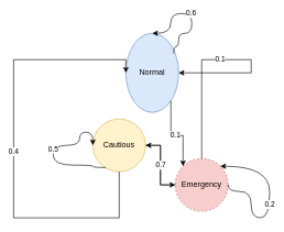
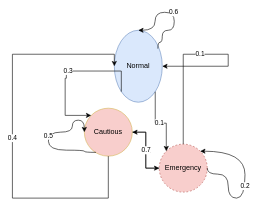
  <mxCell id="0" />
  <mxCell id="1" parent="0" />
  <mxCell id="2" value="Normal" style="ellipse;whiteSpace=wrap;html=1;aspect=fixed;fillColor=#dae8fc;strokeColor=#6c8ebf;" parent="1" vertex="1"><mxGeometry x="190" y="50" width="80" height="120" as="geometry" /></mxCell>
- <mxCell id="3" value="Cautious" style="ellipse;whiteSpace=wrap;html=1;aspect=fixed;fillColor=#fff2cc;strokeColor=#d6b656;" parent="1" vertex="1"><mxGeometry x="140" y="180" width="80" height="80" as="geometry" /></mxCell>
+ <mxCell id="3" value="Cautious" style="ellipse;whiteSpace=wrap;html=1;aspect=fixed;fillColor=#f8cecc;strokeColor=#d6b656;" parent="1" vertex="1"><mxGeometry x="140" y="180" width="80" height="80" as="geometry" /></mxCell>
  <mxCell id="4" value="Emergency" style="ellipse;whiteSpace=wrap;html=1;aspect=fixed;fillColor=#f8cecc;strokeColor=#b85450;dashed=1;" parent="1" vertex="1"><mxGeometry x="265" y="240" width="80" height="80" as="geometry" /></mxCell>
+ <mxCell id="5" value="0.3" style="edgeStyle=orthogonalEdgeStyle;rounded=0;orthogonalLoop=1;jettySize=auto;html=1;exitX=0;exitY=1;exitDx=0;exitDy=0;" parent="1" source="2" target="3" edge="1"><mxGeometry relative="1" as="geometry"><Array as="points"><mxPoint x="110" y="118" /><mxPoint x="110" y="130" /><mxPoint x="108" y="130" /><mxPoint x="108" y="192" /></Array></mxGeometry></mxCell>
  <mxCell id="6" value="0.1" style="edgeStyle=orthogonalEdgeStyle;rounded=0;orthogonalLoop=1;jettySize=auto;html=1;exitX=1;exitY=1;exitDx=0;exitDy=0;entryX=0;entryY=0;entryDx=0;entryDy=0;" parent="1" source="2" target="4" edge="1"><mxGeometry relative="1" as="geometry" /></mxCell>
  <mxCell id="7" value="0.6" style="edgeStyle=orthogonalEdgeStyle;rounded=0;orthogonalLoop=1;jettySize=auto;html=1;exitX=0.908;exitY=0.255;exitDx=0;exitDy=0;entryX=0.5;entryY=0;entryDx=0;entryDy=0;curved=1;exitPerimeter=0;" parent="1" source="2" target="2" edge="1"><mxGeometry relative="1" as="geometry"><Array as="points"><mxPoint x="270" y="70" /><mxPoint x="270" y="50" /><mxPoint x="290" y="50" /><mxPoint x="290" y="20" /><mxPoint x="258" y="20" /><mxPoint x="258" y="50" /></Array></mxGeometry></mxCell>
  <mxCell id="8" value="0.4" style="edgeStyle=orthogonalEdgeStyle;rounded=0;orthogonalLoop=1;jettySize=auto;html=1;entryX=0;entryY=0.5;entryDx=0;entryDy=0;" parent="1" target="2" edge="1"><mxGeometry relative="1" as="geometry"><mxPoint x="180" y="260" as="sourcePoint" /><Array as="points"><mxPoint x="20" y="330" /><mxPoint x="20" y="90" /></Array></mxGeometry></mxCell>
  <mxCell id="9" value="0.1" style="edgeStyle=orthogonalEdgeStyle;rounded=0;orthogonalLoop=1;jettySize=auto;html=1;exitX=1;exitY=0.5;exitDx=0;exitDy=0;entryX=0;entryY=0.5;entryDx=0;entryDy=0;" parent="1" source="3" target="4" edge="1"><mxGeometry relative="1" as="geometry" /></mxCell>
  <mxCell id="10" value="0.5" style="edgeStyle=orthogonalEdgeStyle;rounded=0;orthogonalLoop=1;jettySize=auto;html=1;exitX=0.242;exitY=0.921;exitDx=0;exitDy=0;curved=1;exitPerimeter=0;entryX=0;entryY=0.5;entryDx=0;entryDy=0;" parent="1" source="3" target="3" edge="1"><mxGeometry relative="1" as="geometry"><Array as="points"><mxPoint x="140" y="254" /><mxPoint x="140" y="250" /><mxPoint x="80" y="250" /><mxPoint x="80" y="220" /><mxPoint x="120" y="220" /><mxPoint x="120" y="200" /><mxPoint x="140" y="200" /></Array><mxPoint x="70" y="200" as="targetPoint" /></mxGeometry></mxCell>
  <mxCell id="11" value="0.1" style="edgeStyle=orthogonalEdgeStyle;rounded=0;orthogonalLoop=1;jettySize=auto;html=1;exitX=0.5;exitY=0;exitDx=0;exitDy=0;entryX=1;entryY=0.5;entryDx=0;entryDy=0;" parent="1" source="4" target="2" edge="1"><mxGeometry relative="1" as="geometry"><Array as="points"><mxPoint x="380" y="90" /></Array></mxGeometry></mxCell>
  <mxCell id="12" value="0.7" style="edgeStyle=orthogonalEdgeStyle;rounded=0;orthogonalLoop=1;jettySize=auto;html=1;exitX=0;exitY=0.5;exitDx=0;exitDy=0;entryX=1;entryY=0.5;entryDx=0;entryDy=0;" parent="1" source="4" target="3" edge="1"><mxGeometry relative="1" as="geometry" /></mxCell>
  <mxCell id="13" value="0.2" style="edgeStyle=orthogonalEdgeStyle;rounded=0;orthogonalLoop=1;jettySize=auto;html=1;exitX=1;exitY=0.5;exitDx=0;exitDy=0;entryX=1;entryY=0;entryDx=0;entryDy=0;curved=1;" parent="1" source="4" target="4" edge="1"><mxGeometry relative="1" as="geometry"><Array as="points"><mxPoint x="345" y="290" /><mxPoint x="380" y="290" /><mxPoint x="380" y="330" /><mxPoint x="408" y="330" /><mxPoint x="408" y="252" /></Array></mxGeometry></mxCell>
